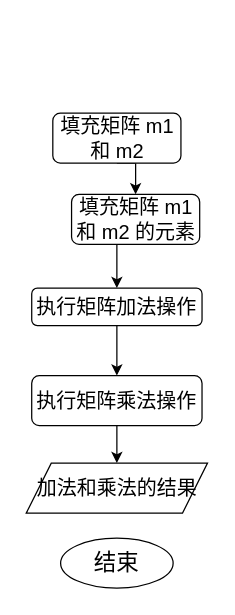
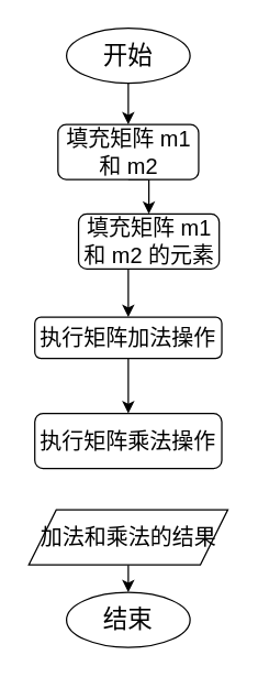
  <mxCell id="0" />
  <mxCell id="1" parent="0" />
+ <mxCell id="2" style="edgeStyle=orthogonalEdgeStyle;rounded=0;orthogonalLoop=1;jettySize=auto;html=1;exitX=0.5;exitY=1;exitDx=0;exitDy=0;entryX=0.5;entryY=0;entryDx=0;entryDy=0;" edge="1" parent="1" source="3" target="5"><mxGeometry relative="1" as="geometry" /></mxCell>
+ <mxCell id="3" value="&lt;font style=&quot;font-size: 18px;&quot;&gt;开始&lt;/font&gt;" style="ellipse;whiteSpace=wrap;html=1;" vertex="1" parent="1"><mxGeometry x="48" y="20" width="90" height="40" as="geometry" /></mxCell>
  <mxCell id="4" style="edgeStyle=orthogonalEdgeStyle;rounded=0;orthogonalLoop=1;jettySize=auto;html=1;exitX=0.5;exitY=1;exitDx=0;exitDy=0;entryX=0.5;entryY=0;entryDx=0;entryDy=0;" edge="1" parent="1" source="5" target="7"><mxGeometry relative="1" as="geometry" /></mxCell>
  <mxCell id="5" value="&lt;span style=&quot;text-align: start; font-size: medium;&quot;&gt;填充矩阵 m1 和 m2&lt;/span&gt;" style="rounded=1;whiteSpace=wrap;html=1;" vertex="1" parent="1"><mxGeometry x="41.75" y="90" width="102.5" height="40" as="geometry" /></mxCell>
  <mxCell id="6" style="edgeStyle=orthogonalEdgeStyle;rounded=0;orthogonalLoop=1;jettySize=auto;html=1;exitX=0.5;exitY=1;exitDx=0;exitDy=0;entryX=0.5;entryY=0;entryDx=0;entryDy=0;" edge="1" parent="1" source="7" target="9"><mxGeometry relative="1" as="geometry" /></mxCell>
  <mxCell id="7" value="&lt;span style=&quot;text-align: start; font-size: medium;&quot;&gt;填充矩阵 m1 和 m2 的元素&lt;/span&gt;" style="rounded=1;whiteSpace=wrap;html=1;" vertex="1" parent="1"><mxGeometry x="56.75" y="155" width="102.5" height="40" as="geometry" /></mxCell>
  <mxCell id="8" style="edgeStyle=orthogonalEdgeStyle;rounded=0;orthogonalLoop=1;jettySize=auto;html=1;exitX=0.5;exitY=1;exitDx=0;exitDy=0;entryX=0.5;entryY=0;entryDx=0;entryDy=0;" edge="1" parent="1" source="9" target="11"><mxGeometry relative="1" as="geometry" /></mxCell>
  <mxCell id="9" value="&lt;span style=&quot;text-align: start; font-size: medium;&quot;&gt;执行矩阵加法操作&lt;/span&gt;" style="rounded=1;whiteSpace=wrap;html=1;" vertex="1" parent="1"><mxGeometry x="24.88" y="230" width="136.25" height="30" as="geometry" /></mxCell>
- <mxCell id="10" style="edgeStyle=orthogonalEdgeStyle;rounded=0;orthogonalLoop=1;jettySize=auto;html=1;exitX=0.5;exitY=1;exitDx=0;exitDy=0;entryX=0.5;entryY=0;entryDx=0;entryDy=0;" edge="1" parent="1" source="11" target="13"><mxGeometry relative="1" as="geometry" /></mxCell>
  <mxCell id="11" value="&lt;span style=&quot;text-align: start; font-size: medium;&quot;&gt;执行矩阵乘法操作&lt;/span&gt;" style="rounded=1;whiteSpace=wrap;html=1;" vertex="1" parent="1"><mxGeometry x="24.87" y="300" width="136.25" height="40" as="geometry" /></mxCell>
+ <mxCell id="12" style="edgeStyle=orthogonalEdgeStyle;rounded=0;orthogonalLoop=1;jettySize=auto;html=1;exitX=0.5;exitY=1;exitDx=0;exitDy=0;entryX=0.5;entryY=0;entryDx=0;entryDy=0;" edge="1" parent="1" source="13" target="14"><mxGeometry relative="1" as="geometry" /></mxCell>
  <mxCell id="13" value="&lt;span style=&quot;text-align: start; font-size: medium;&quot;&gt;加法和乘法的结果&lt;/span&gt;" style="shape=parallelogram;perimeter=parallelogramPerimeter;whiteSpace=wrap;html=1;fixedSize=1;" vertex="1" parent="1"><mxGeometry x="20.5" y="370" width="145.01" height="40" as="geometry" /></mxCell>
  <mxCell id="14" value="&lt;font size=&quot;4&quot;&gt;结束&lt;/font&gt;" style="ellipse;whiteSpace=wrap;html=1;" vertex="1" parent="1"><mxGeometry x="48" y="430" width="90" height="40" as="geometry" /></mxCell>
